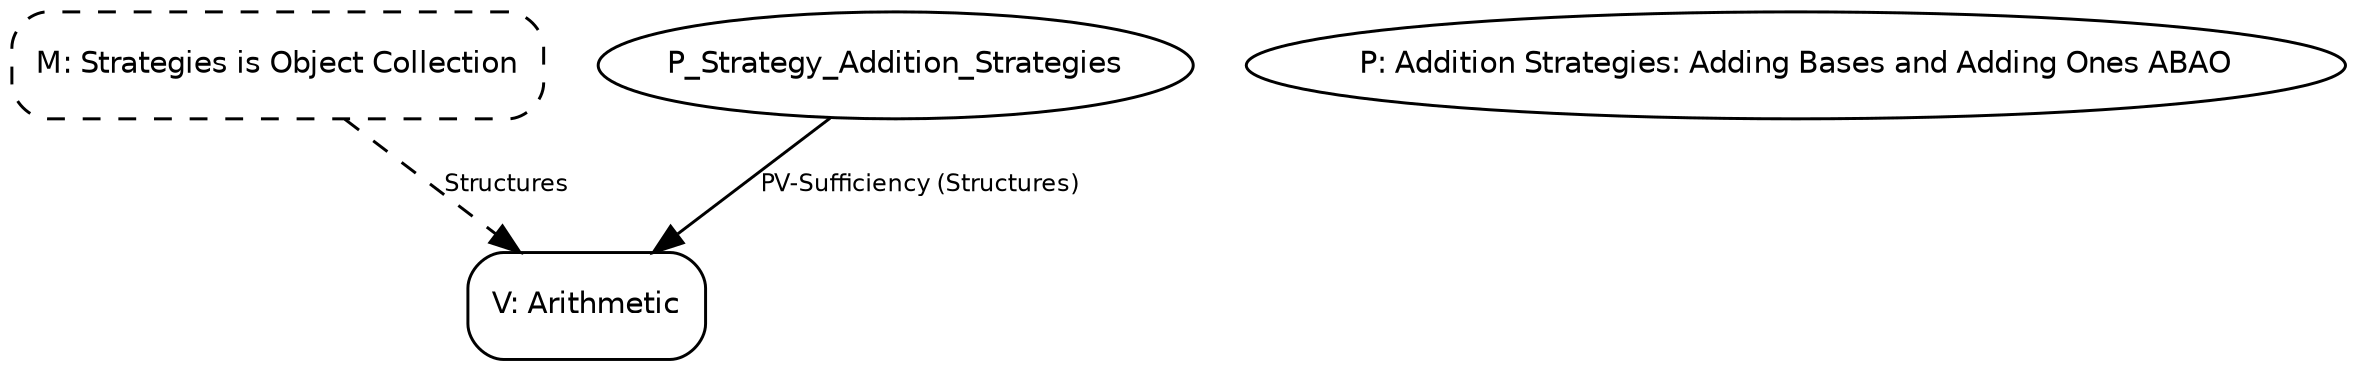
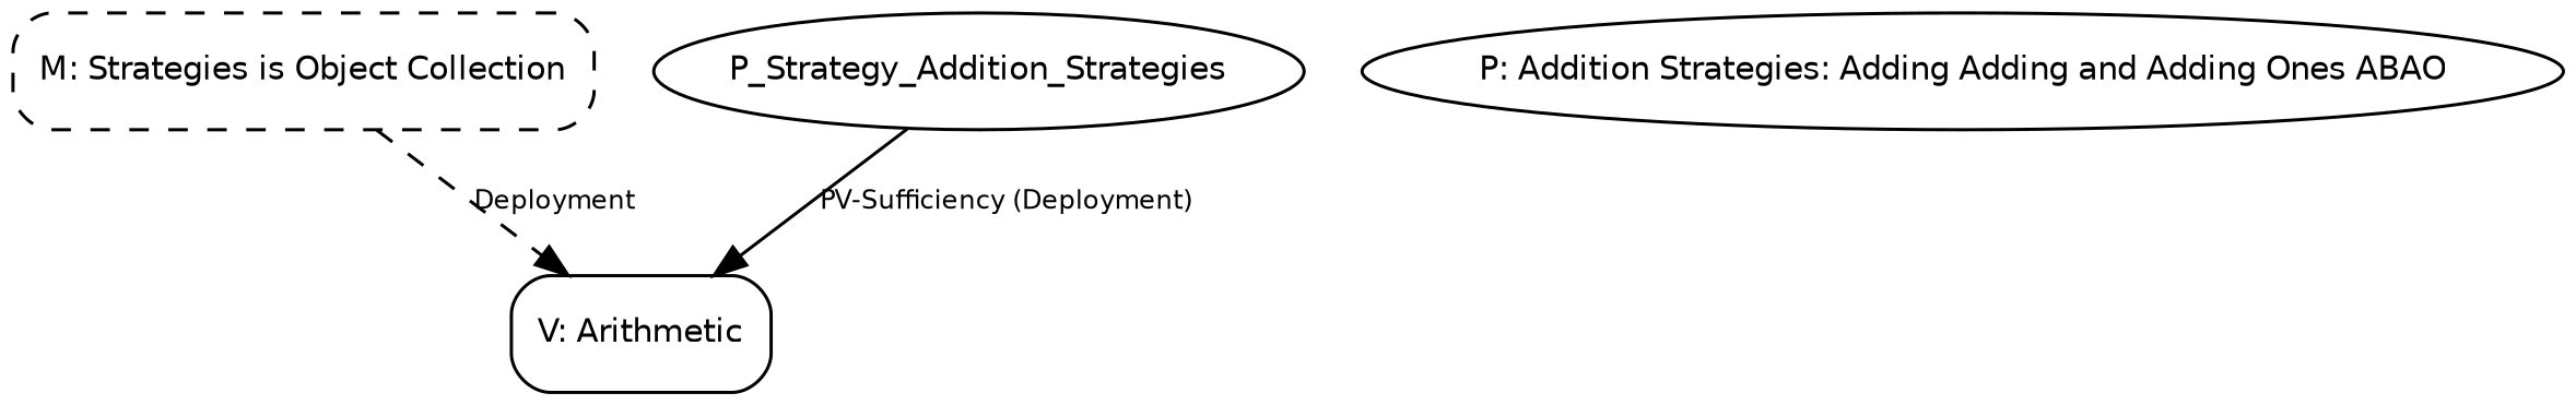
  digraph {
    node [fontname=Helvetica fontsize=10 shape=box]
    edge [fontname=Helvetica fontsize=8]
    n1 [label="M: Strategies is Object Collection" style="rounded,dashed"]
    n2 [label="V: Arithmetic" style=rounded]
    P_Strategy_Addition_Strategies [shape=""]
-   n4 [label="P: Addition Strategies: Adding Bases and Adding Ones ABAO" shape=ellipse]
-   n1 -> n2 [label=Structures style=dashed]
-   P_Strategy_Addition_Strategies -> n2 [label="PV-Sufficiency (Structures)" style=solid tailport=_Adding_Bases_and_Adding_Ones_ABAO]
+   n4 [label="P: Addition Strategies: Adding Adding and Adding Ones ABAO" shape=ellipse]
+   n1 -> n2 [label=Deployment style=dashed]
+   P_Strategy_Addition_Strategies -> n2 [label="PV-Sufficiency (Deployment)" style=solid tailport=_Adding_Bases_and_Adding_Ones_ABAO]
  }
